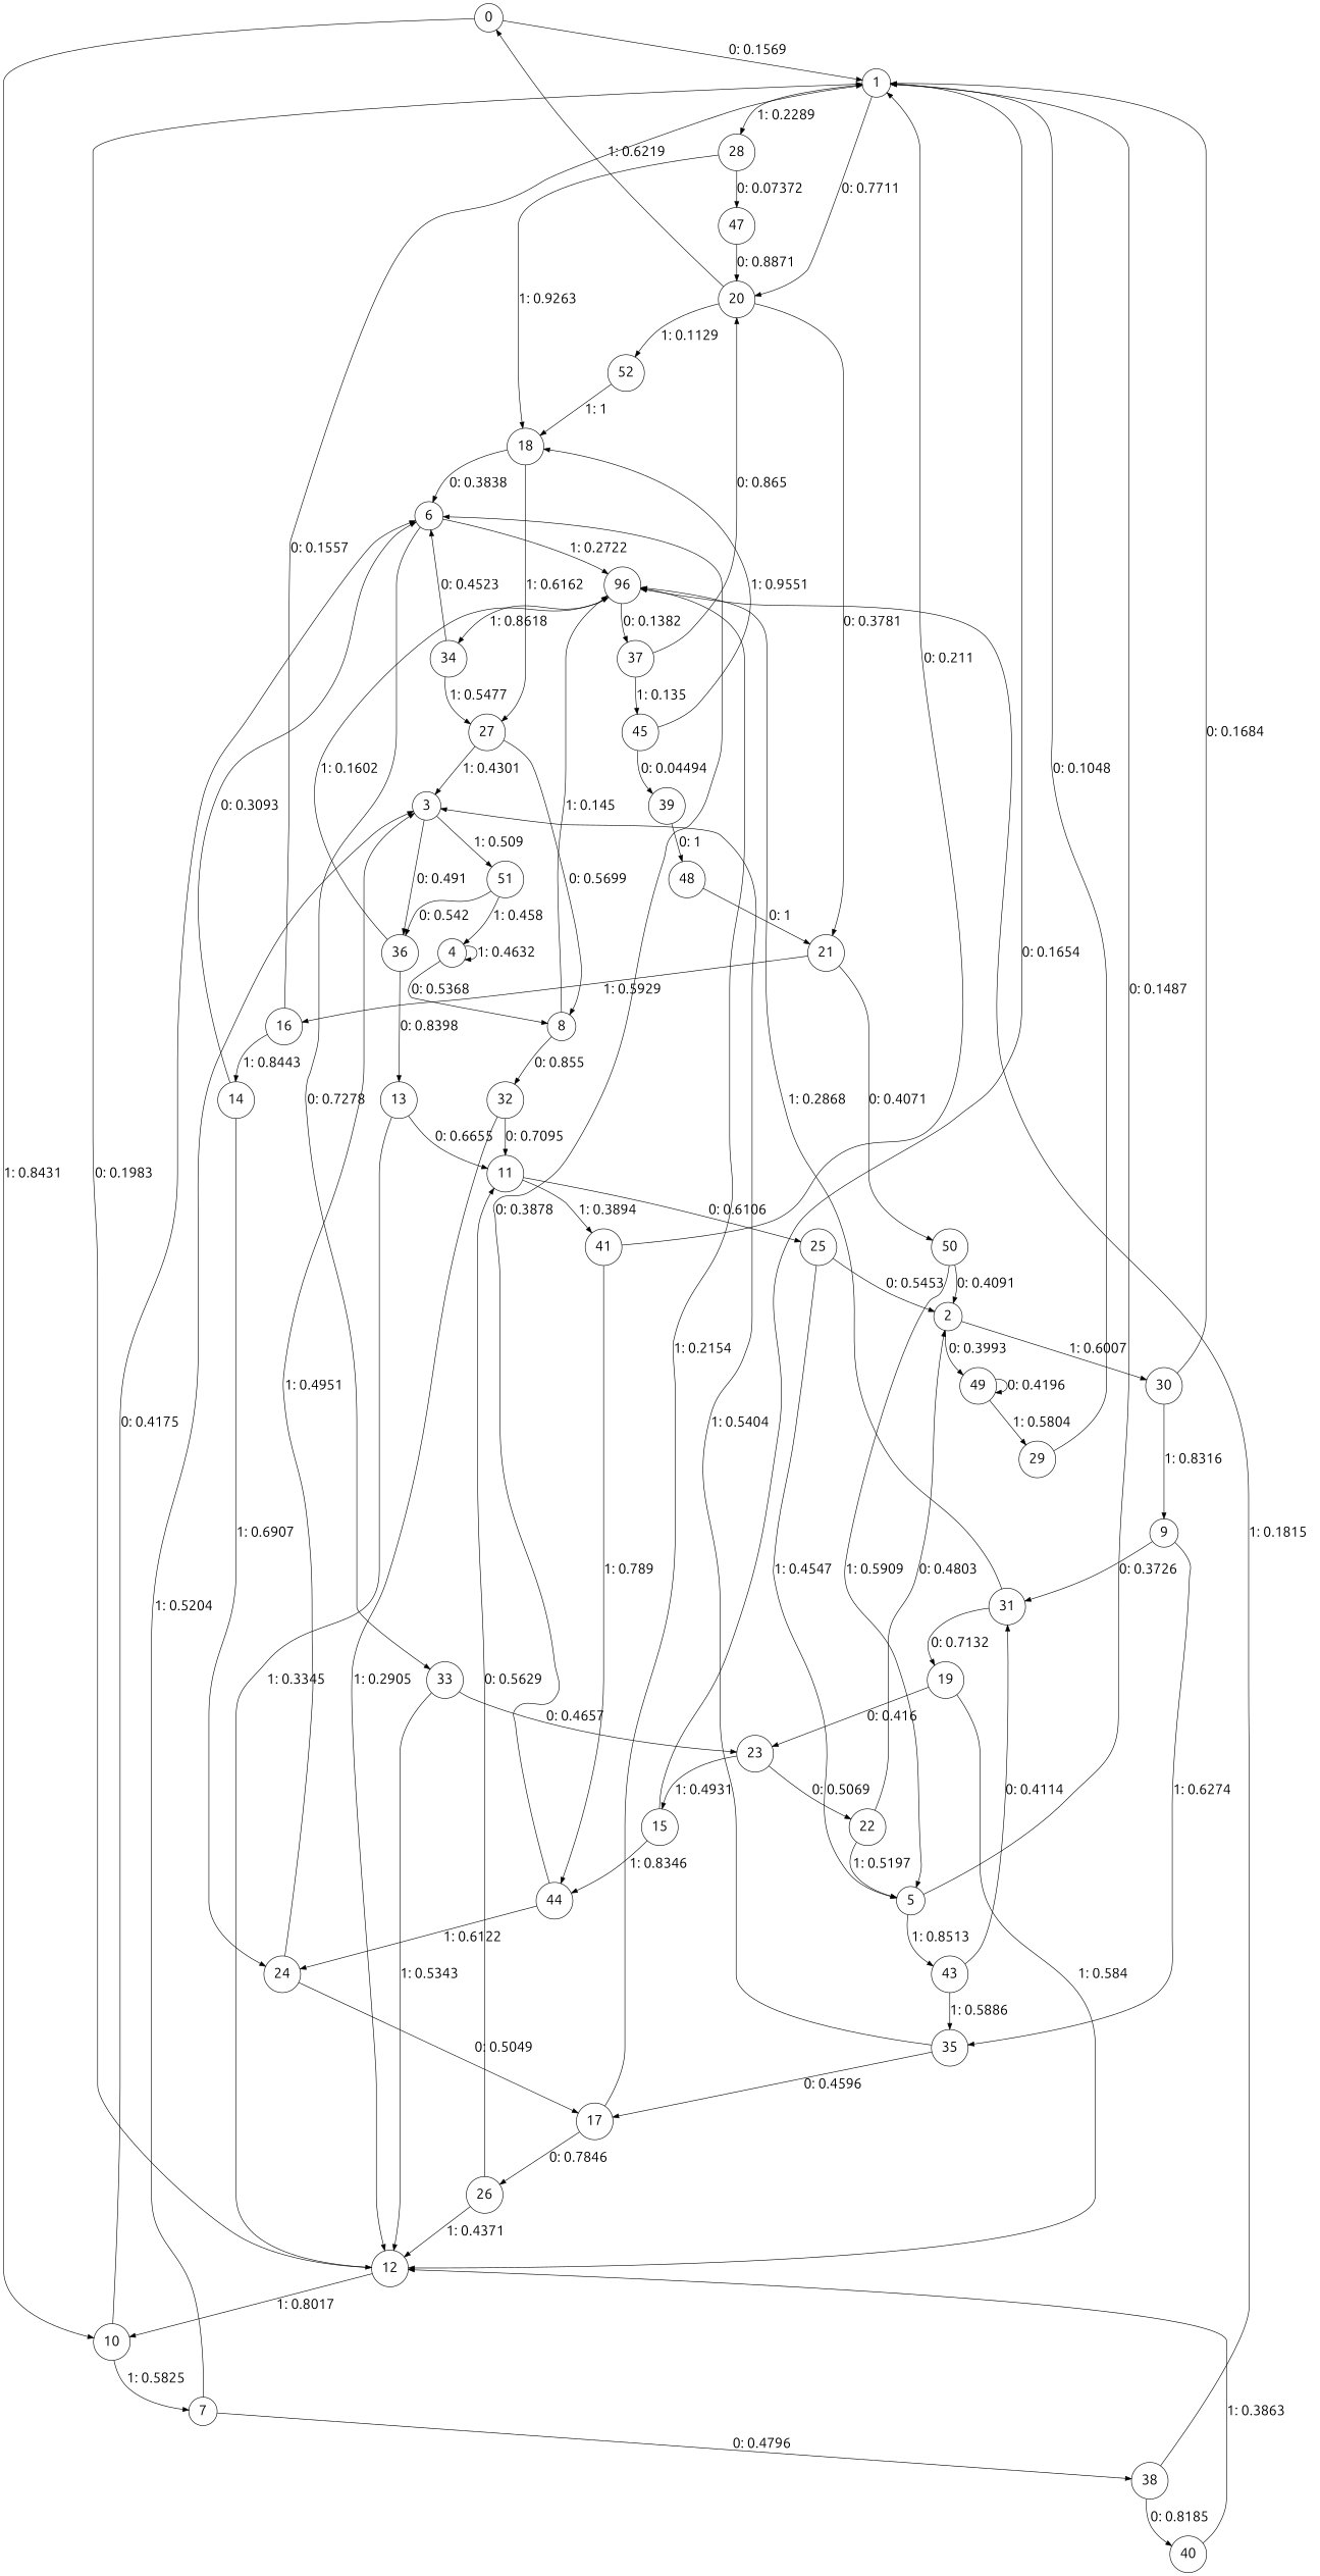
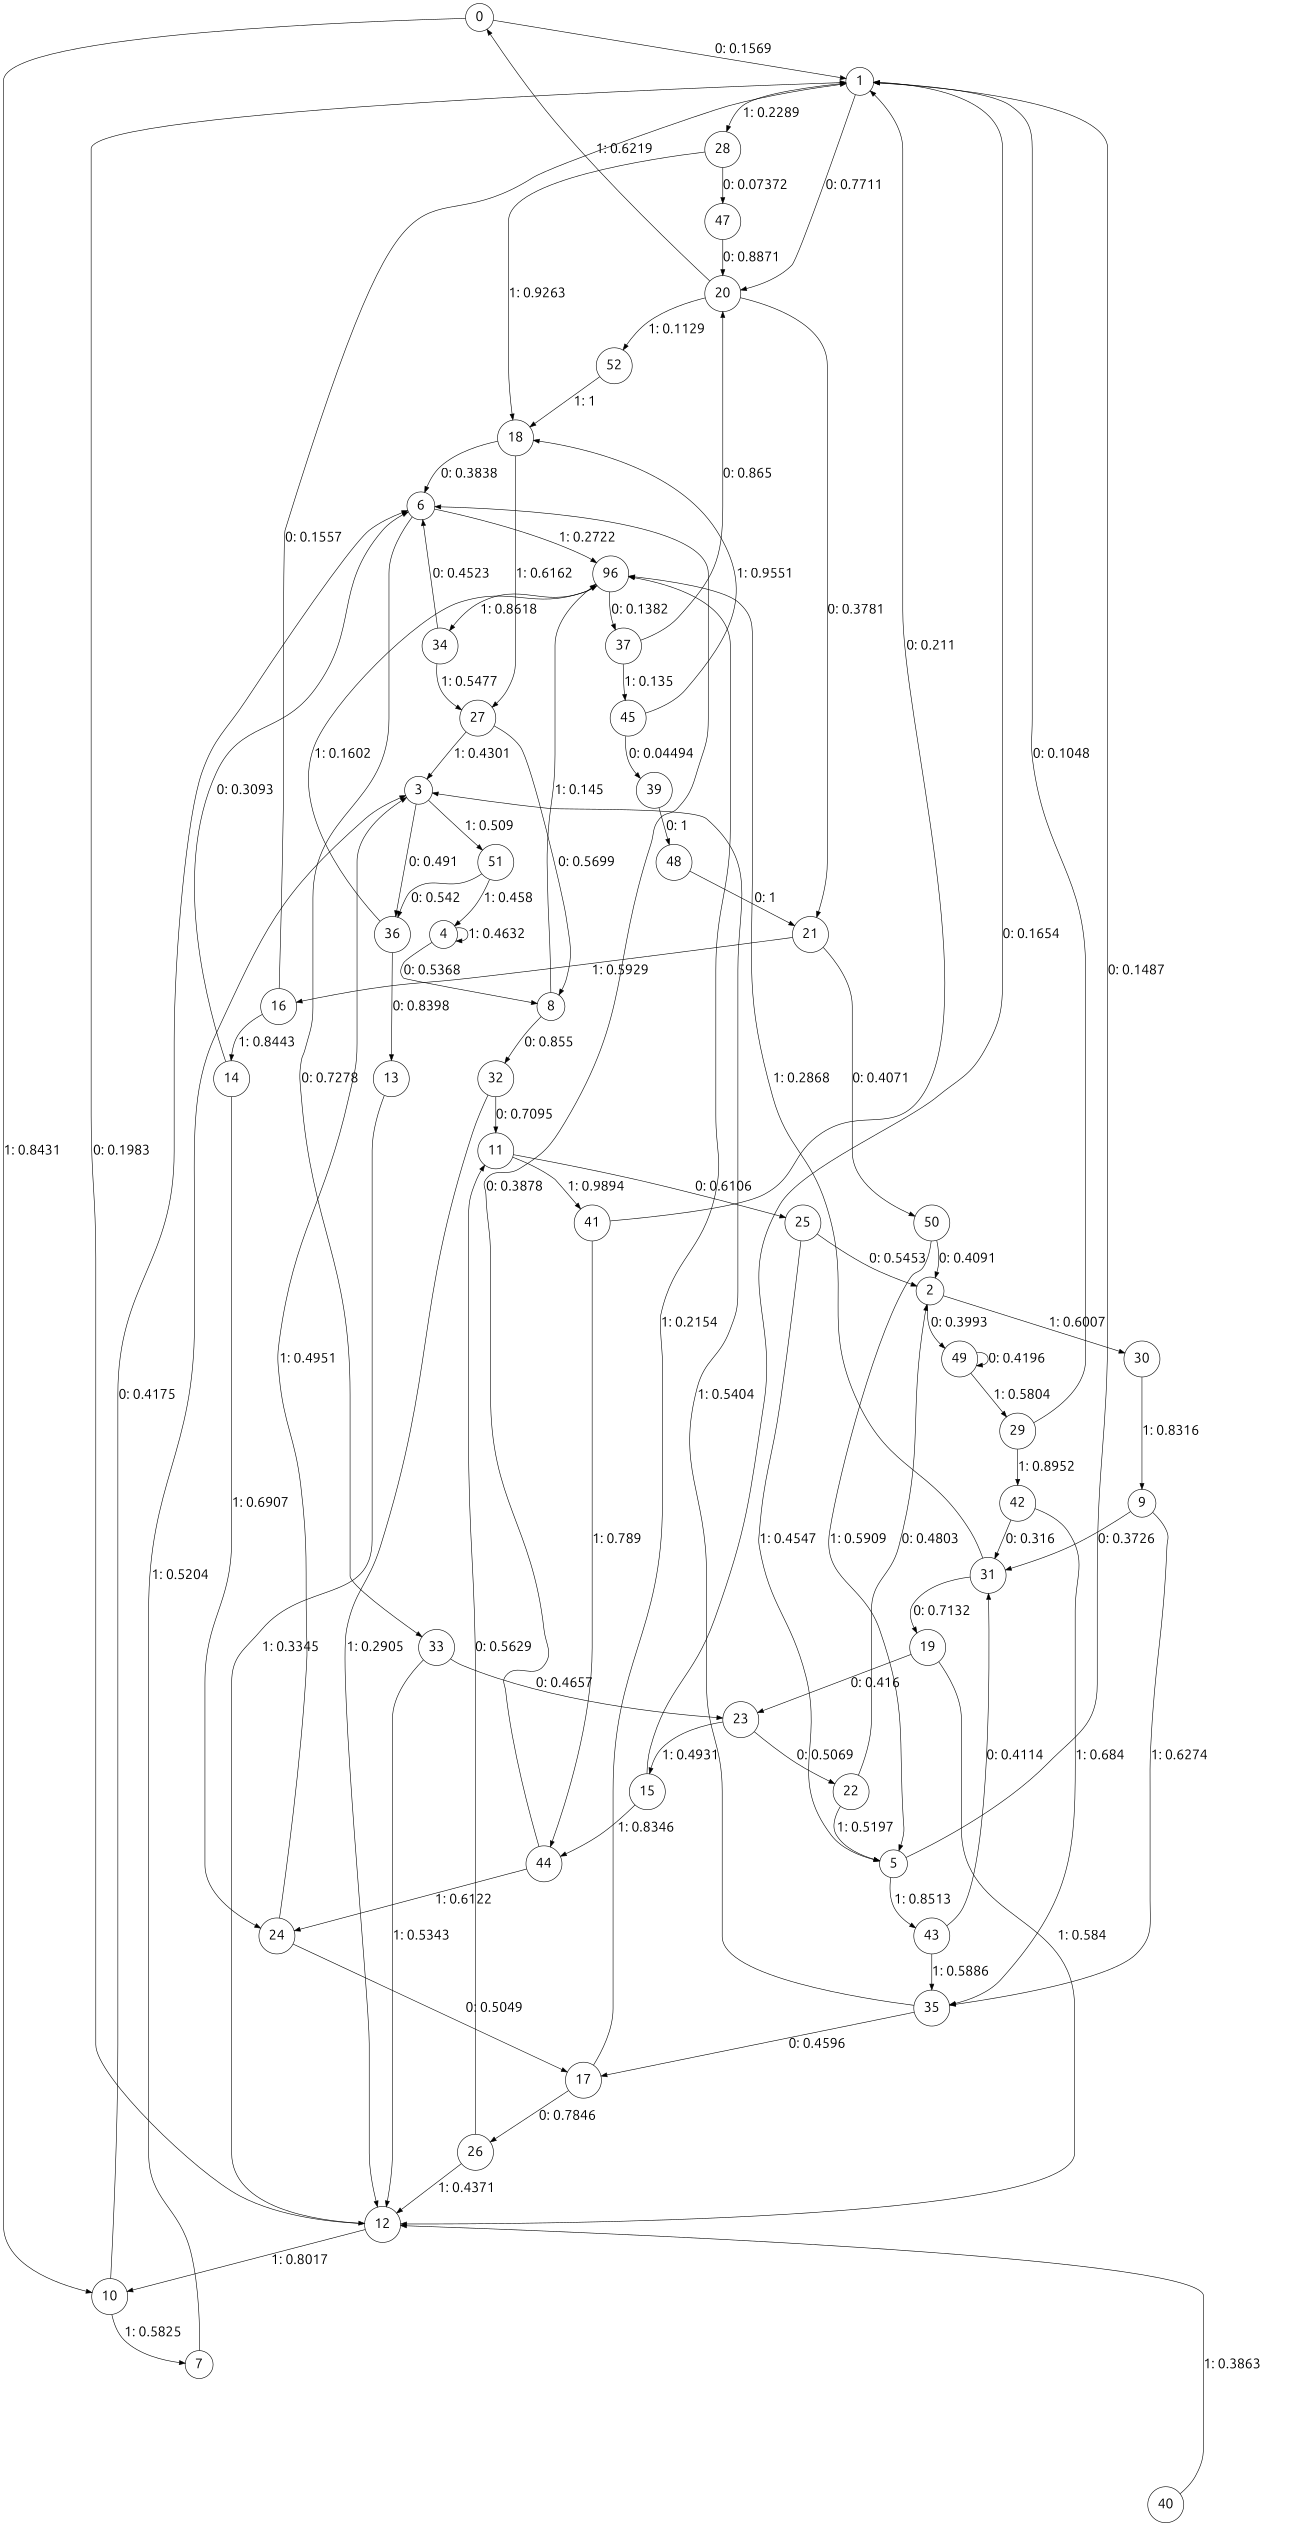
  digraph {
    fontname=Ubuntu
    node [fontname=Ubuntu fontsize=24 shape=circle]
    edge [fontname=Ubuntu fontsize=24]
    0
    1
    10
    20
    28
    6
    7
    21
    52
    18
    47
    n12 [label=96]
    33
    3
-   38
    16
    50
    27
    2
    49
    30
    29
    9
+   42
    31
    35
    36
    51
    13
    4
    34
    37
    12
    11
    8
    32
    5
    43
    19
    17
    23
    15
    22
    45
    40
    25
    41
    26
    44
    24
    14
    39
    48
    0 -> 1 [label="0: 0.1569   "]
    0 -> 10 [label="1: 0.8431   "]
    1 -> 20 [label="0: 0.7711   "]
    1 -> 28 [label="1: 0.2289   "]
    10 -> 6 [label="0: 0.4175   "]
    10 -> 7 [label="1: 0.5825   "]
    20 -> 0 [label="1: 0.6219   "]
    20 -> 21 [label="0: 0.3781   "]
    20 -> 52 [label="1: 0.1129   "]
    28 -> 18 [label="1: 0.9263   "]
    28 -> 47 [label="0: 0.07372  "]
    6 -> n12 [label="1: 0.2722   "]
    6 -> 33 [label="0: 0.7278   "]
    7 -> 3 [label="1: 0.5204   "]
-   7 -> 38 [label="0: 0.4796   "]
    21 -> 16 [label="1: 0.5929   "]
    21 -> 50 [label="0: 0.4071   "]
    52 -> 18 [label="1: 1        "]
    18 -> 6 [label="0: 0.3838   "]
    18 -> 27 [label="1: 0.6162   "]
    47 -> 20 [label="0: 0.8871   "]
    n12 -> 34 [label="1: 0.8618   "]
    n12 -> 37 [label="0: 0.1382   "]
    33 -> 12 [label="1: 0.5343   "]
    33 -> 23 [label="0: 0.4657   "]
    3 -> 36 [label="0: 0.491    "]
    3 -> 51 [label="1: 0.509    "]
-   38 -> n12 [label="1: 0.1815   "]
-   38 -> 40 [label="0: 0.8185   "]
    16 -> 1 [label="0: 0.1557   "]
    16 -> 14 [label="1: 0.8443   "]
    50 -> 2 [label="0: 0.4091   "]
    50 -> 5 [label="1: 0.5909   "]
    27 -> 3 [label="1: 0.4301   "]
    27 -> 8 [label="0: 0.5699   "]
    2 -> 49 [label="0: 0.3993   "]
    2 -> 30 [label="1: 0.6007   "]
    49 -> 49 [label="0: 0.4196   "]
    49 -> 29 [label="1: 0.5804   "]
-   30 -> 1 [label="0: 0.1684   "]
    30 -> 9 [label="1: 0.8316   "]
    29 -> 1 [label="0: 0.1048   "]
+   29 -> 42 [label="1: 0.8952   "]
    9 -> 31 [label="0: 0.3726   "]
    9 -> 35 [label="1: 0.6274   "]
+   42 -> 31 [label="0: 0.316    "]
+   42 -> 35 [label="1: 0.684    "]
    31 -> n12 [label="1: 0.2868   "]
    31 -> 19 [label="0: 0.7132   "]
    35 -> 3 [label="1: 0.5404   "]
    35 -> 17 [label="0: 0.4596   "]
    36 -> n12 [label="1: 0.1602   "]
    36 -> 13 [label="0: 0.8398   "]
    51 -> 36 [label="0: 0.542    "]
    51 -> 4 [label="1: 0.458    "]
    13 -> 12 [label="1: 0.3345   "]
-   13 -> 11 [label="0: 0.6655   "]
    4 -> 4 [label="1: 0.4632   "]
    4 -> 8 [label="0: 0.5368   "]
    34 -> 6 [label="0: 0.4523   "]
    34 -> 27 [label="1: 0.5477   "]
    37 -> 20 [label="0: 0.865    "]
    37 -> 45 [label="1: 0.135    "]
    12 -> 1 [label="0: 0.1983   "]
    12 -> 10 [label="1: 0.8017   "]
    11 -> 25 [label="0: 0.6106   "]
-   11 -> 41 [label="1: 0.3894   "]
+   11 -> 41 [label="1: 0.9894   "]
    8 -> n12 [label="1: 0.145    "]
    8 -> 32 [label="0: 0.855    "]
    32 -> 12 [label="1: 0.2905   "]
    32 -> 11 [label="0: 0.7095   "]
    5 -> 1 [label="0: 0.1487   "]
    5 -> 43 [label="1: 0.8513   "]
    43 -> 31 [label="0: 0.4114   "]
    43 -> 35 [label="1: 0.5886   "]
    19 -> 12 [label="1: 0.584    "]
    19 -> 23 [label="0: 0.416    "]
    17 -> n12 [label="1: 0.2154   "]
    17 -> 26 [label="0: 0.7846   "]
    23 -> 15 [label="1: 0.4931   "]
    23 -> 22 [label="0: 0.5069   "]
    15 -> 1 [label="0: 0.1654   "]
    15 -> 44 [label="1: 0.8346   "]
    22 -> 2 [label="0: 0.4803   "]
    22 -> 5 [label="1: 0.5197   "]
    45 -> 18 [label="1: 0.9551   "]
    45 -> 39 [label="0: 0.04494  "]
    40 -> 12 [label="1: 0.3863   "]
    25 -> 2 [label="0: 0.5453   "]
    25 -> 5 [label="1: 0.4547   "]
    41 -> 1 [label="0: 0.211    "]
    41 -> 44 [label="1: 0.789    "]
    26 -> 12 [label="1: 0.4371   "]
    26 -> 11 [label="0: 0.5629   "]
    44 -> 6 [label="0: 0.3878   "]
    44 -> 24 [label="1: 0.6122   "]
    24 -> 3 [label="1: 0.4951   "]
    24 -> 17 [label="0: 0.5049   "]
    14 -> 6 [label="0: 0.3093   "]
    14 -> 24 [label="1: 0.6907   "]
    39 -> 48 [label="0: 1        "]
    48 -> 21 [label="0: 1        "]
  }
